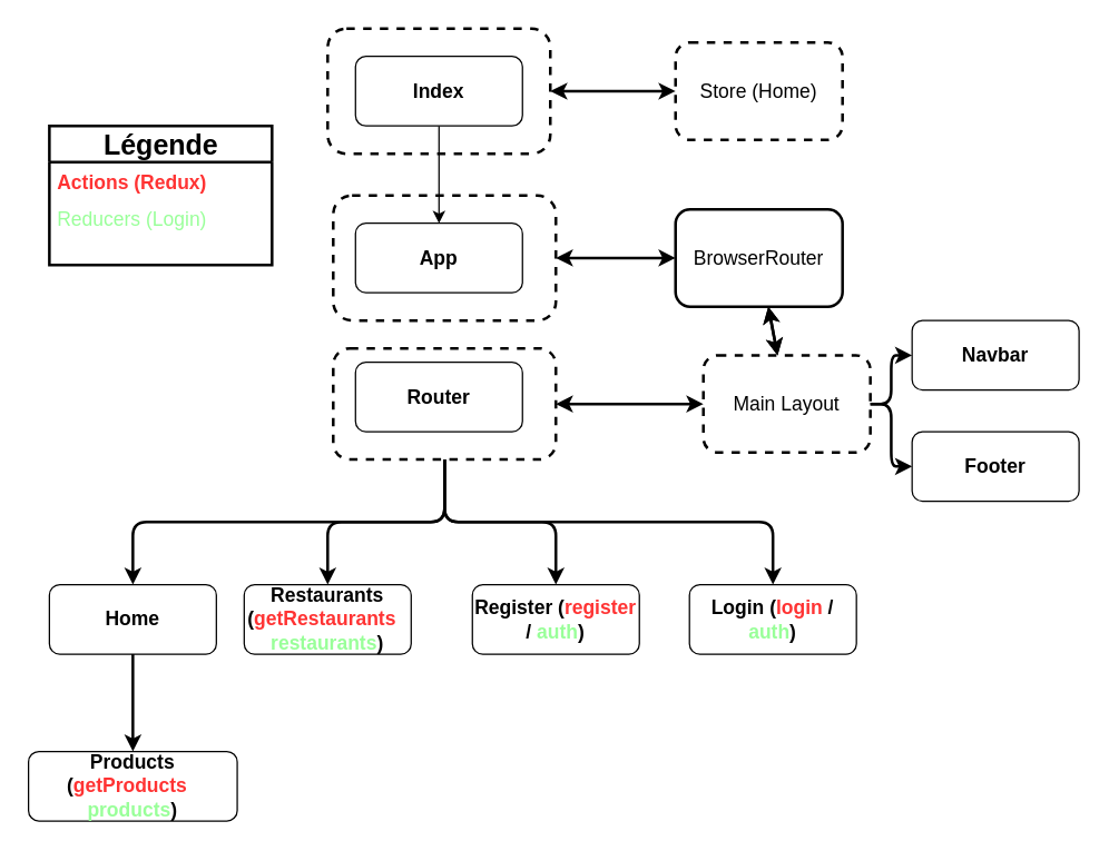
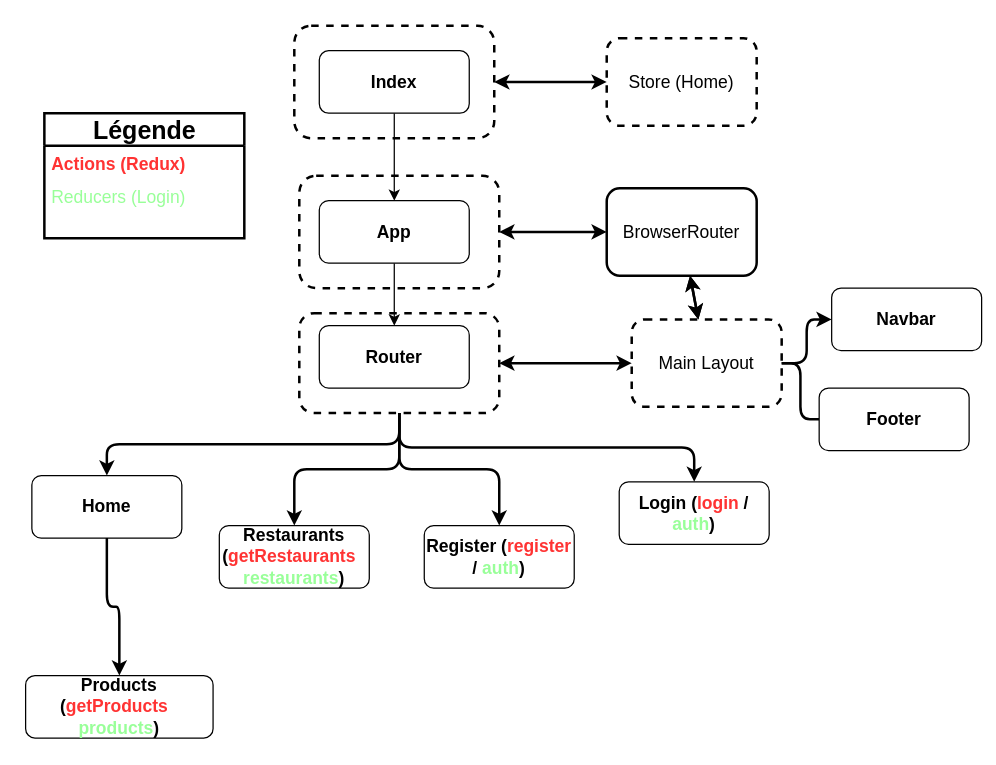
  <mxCell id="0" />
  <mxCell id="1" parent="0" />
  <mxCell id="2" style="edgeStyle=none;html=1;exitX=0.5;exitY=1;exitDx=0;exitDy=0;entryX=0.5;entryY=0;entryDx=0;entryDy=0;fontSize=14;" edge="1" parent="1" source="3" target="5"><mxGeometry relative="1" as="geometry" /></mxCell>
  <mxCell id="3" value="&lt;font style=&quot;font-size: 14px;&quot;&gt;&lt;b&gt;Index&lt;/b&gt;&lt;/font&gt;" style="rounded=1;whiteSpace=wrap;html=1;" vertex="1" parent="1"><mxGeometry x="255" y="40" width="120" height="50" as="geometry" /></mxCell>
+ <mxCell id="4" style="edgeStyle=none;html=1;exitX=0.5;exitY=1;exitDx=0;exitDy=0;fontSize=14;" edge="1" parent="1" source="5" target="6"><mxGeometry relative="1" as="geometry" /></mxCell>
  <mxCell id="5" value="&lt;font style=&quot;font-size: 14px;&quot;&gt;&lt;b&gt;App&lt;/b&gt;&lt;/font&gt;" style="rounded=1;whiteSpace=wrap;html=1;" vertex="1" parent="1"><mxGeometry x="255" y="160" width="120" height="50" as="geometry" /></mxCell>
  <mxCell id="6" value="&lt;font style=&quot;font-size: 14px;&quot;&gt;&lt;b&gt;Router&lt;/b&gt;&lt;/font&gt;" style="rounded=1;whiteSpace=wrap;html=1;" vertex="1" parent="1"><mxGeometry x="255" y="260" width="120" height="50" as="geometry" /></mxCell>
  <mxCell id="7" style="edgeStyle=none;html=1;exitX=1;exitY=0.5;exitDx=0;exitDy=0;fontSize=14;fontColor=#99FF99;strokeWidth=2;startArrow=classic;startFill=1;" edge="1" parent="1" source="8" target="9"><mxGeometry relative="1" as="geometry" /></mxCell>
  <mxCell id="8" value="" style="rounded=1;whiteSpace=wrap;html=1;fontSize=14;fillColor=none;dashed=1;strokeWidth=2;" vertex="1" parent="1"><mxGeometry x="235" y="20" width="160" height="90" as="geometry" /></mxCell>
  <mxCell id="9" value="Store (Home)" style="rounded=1;whiteSpace=wrap;html=1;fontSize=14;fillColor=none;dashed=1;strokeWidth=2;" vertex="1" parent="1"><mxGeometry x="485" y="30" width="120" height="70" as="geometry" /></mxCell>
  <mxCell id="10" value="" style="edgeStyle=none;html=1;strokeWidth=2;fontSize=14;fontColor=#99FF99;startArrow=classic;startFill=1;" edge="1" parent="1" source="11" target="29"><mxGeometry relative="1" as="geometry" /></mxCell>
  <mxCell id="11" value="BrowserRouter" style="rounded=1;whiteSpace=wrap;html=1;fontSize=14;fillColor=none;dashed=0;strokeWidth=2;" vertex="1" parent="1"><mxGeometry x="485" y="150" width="120" height="70" as="geometry" /></mxCell>
  <mxCell id="12" style="edgeStyle=none;html=1;exitX=1;exitY=0.5;exitDx=0;exitDy=0;entryX=0;entryY=0.5;entryDx=0;entryDy=0;strokeWidth=2;fontSize=14;fontColor=#99FF99;startArrow=classic;startFill=1;" edge="1" parent="1" source="13" target="11"><mxGeometry relative="1" as="geometry" /></mxCell>
  <mxCell id="13" value="" style="rounded=1;whiteSpace=wrap;html=1;fontSize=14;fillColor=none;dashed=1;strokeWidth=2;" vertex="1" parent="1"><mxGeometry x="239" y="140" width="160" height="90" as="geometry" /></mxCell>
  <mxCell id="14" value="&lt;font style=&quot;font-size: 14px;&quot;&gt;&lt;b&gt;Products (&lt;font color=&quot;#ff3333&quot;&gt;getProducts&lt;/font&gt;&lt;font color=&quot;#ffffff&quot;&gt;&amp;nbsp;/ &lt;/font&gt;&lt;font color=&quot;#99ff99&quot;&gt;products&lt;/font&gt;)&lt;/b&gt;&lt;/font&gt;" style="rounded=1;whiteSpace=wrap;html=1;" vertex="1" parent="1"><mxGeometry x="20" y="540" width="150" height="50" as="geometry" /></mxCell>
  <mxCell id="15" value="&lt;font style=&quot;font-size: 14px;&quot;&gt;&lt;b&gt;Restaurants (&lt;font color=&quot;#ff3333&quot;&gt;getRestaurants&lt;/font&gt;&lt;font color=&quot;#ffffff&quot;&gt;&amp;nbsp;/ &lt;/font&gt;&lt;font color=&quot;#99ff99&quot;&gt;restaurants&lt;/font&gt;)&lt;br&gt;&lt;/b&gt;&lt;/font&gt;" style="rounded=1;whiteSpace=wrap;html=1;" vertex="1" parent="1"><mxGeometry x="175" y="420" width="120" height="50" as="geometry" /></mxCell>
  <mxCell id="16" style="edgeStyle=orthogonalEdgeStyle;html=1;exitX=0.5;exitY=1;exitDx=0;exitDy=0;strokeWidth=2;fontSize=14;fontColor=#99FF99;startArrow=none;startFill=0;" edge="1" parent="1" source="17" target="14"><mxGeometry relative="1" as="geometry" /></mxCell>
- <mxCell id="17" value="&lt;font style=&quot;font-size: 14px;&quot;&gt;&lt;b&gt;Home&lt;/b&gt;&lt;/font&gt;" style="rounded=1;whiteSpace=wrap;html=1;" vertex="1" parent="1"><mxGeometry x="35" y="420" width="120" height="50" as="geometry" /></mxCell>
+ <mxCell id="17" value="&lt;font style=&quot;font-size: 14px;&quot;&gt;&lt;b&gt;Home&lt;/b&gt;&lt;/font&gt;" style="rounded=1;whiteSpace=wrap;html=1;" vertex="1" parent="1"><mxGeometry x="25" y="380" width="120" height="50" as="geometry" /></mxCell>
  <mxCell id="18" value="&lt;font style=&quot;font-size: 14px;&quot;&gt;&lt;b&gt;Register (&lt;font color=&quot;#ff3333&quot;&gt;register&lt;/font&gt; / &lt;font color=&quot;#99ff99&quot;&gt;auth&lt;/font&gt;)&lt;/b&gt;&lt;/font&gt;" style="rounded=1;whiteSpace=wrap;html=1;" vertex="1" parent="1"><mxGeometry x="339" y="420" width="120" height="50" as="geometry" /></mxCell>
- <mxCell id="19" value="&lt;font style=&quot;font-size: 14px;&quot;&gt;&lt;b&gt;Login (&lt;font color=&quot;#ff3333&quot;&gt;login&lt;/font&gt; / &lt;font color=&quot;#99ff99&quot;&gt;auth&lt;/font&gt;)&lt;/b&gt;&lt;/font&gt;" style="rounded=1;whiteSpace=wrap;html=1;" vertex="1" parent="1"><mxGeometry x="495" y="420" width="120" height="50" as="geometry" /></mxCell>
+ <mxCell id="19" value="&lt;font style=&quot;font-size: 14px;&quot;&gt;&lt;b&gt;Login (&lt;font color=&quot;#ff3333&quot;&gt;login&lt;/font&gt; / &lt;font color=&quot;#99ff99&quot;&gt;auth&lt;/font&gt;)&lt;/b&gt;&lt;/font&gt;" style="rounded=1;whiteSpace=wrap;html=1;" vertex="1" parent="1"><mxGeometry x="495" y="385" width="120" height="50" as="geometry" /></mxCell>
  <mxCell id="20" style="edgeStyle=none;html=1;exitX=1;exitY=0.5;exitDx=0;exitDy=0;strokeWidth=2;fontSize=14;fontColor=#99FF99;startArrow=classic;startFill=1;" edge="1" parent="1" source="25" target="29"><mxGeometry relative="1" as="geometry" /></mxCell>
  <mxCell id="21" style="edgeStyle=orthogonalEdgeStyle;html=1;exitX=0.5;exitY=1;exitDx=0;exitDy=0;entryX=0.5;entryY=0;entryDx=0;entryDy=0;strokeWidth=2;fontSize=14;fontColor=#99FF99;startArrow=none;startFill=0;" edge="1" parent="1" source="25" target="18"><mxGeometry relative="1" as="geometry" /></mxCell>
  <mxCell id="22" style="edgeStyle=orthogonalEdgeStyle;html=1;exitX=0.5;exitY=1;exitDx=0;exitDy=0;strokeWidth=2;fontSize=14;fontColor=#99FF99;startArrow=none;startFill=0;" edge="1" parent="1" source="25" target="15"><mxGeometry relative="1" as="geometry" /></mxCell>
  <mxCell id="23" style="edgeStyle=orthogonalEdgeStyle;html=1;exitX=0.5;exitY=1;exitDx=0;exitDy=0;entryX=0.5;entryY=0;entryDx=0;entryDy=0;strokeWidth=2;fontSize=14;fontColor=#99FF99;startArrow=none;startFill=0;" edge="1" parent="1" source="25" target="17"><mxGeometry relative="1" as="geometry" /></mxCell>
  <mxCell id="24" style="edgeStyle=orthogonalEdgeStyle;html=1;exitX=0.5;exitY=1;exitDx=0;exitDy=0;entryX=0.5;entryY=0;entryDx=0;entryDy=0;strokeWidth=2;fontSize=14;fontColor=#99FF99;startArrow=none;startFill=0;" edge="1" parent="1" source="25" target="19"><mxGeometry relative="1" as="geometry" /></mxCell>
  <mxCell id="25" value="" style="rounded=1;whiteSpace=wrap;html=1;fontSize=14;fillColor=none;dashed=1;strokeWidth=2;" vertex="1" parent="1"><mxGeometry x="239" y="250" width="160" height="80" as="geometry" /></mxCell>
  <mxCell id="26" value="" style="edgeStyle=none;html=1;strokeWidth=2;fontSize=14;fontColor=#99FF99;startArrow=classic;startFill=1;" edge="1" parent="1" source="29" target="11"><mxGeometry relative="1" as="geometry" /></mxCell>
  <mxCell id="27" style="edgeStyle=orthogonalEdgeStyle;html=1;exitX=1;exitY=0.5;exitDx=0;exitDy=0;strokeWidth=2;fontSize=14;fontColor=#99FF99;startArrow=none;startFill=0;" edge="1" parent="1" source="29" target="31"><mxGeometry relative="1" as="geometry" /></mxCell>
- <mxCell id="28" style="edgeStyle=orthogonalEdgeStyle;html=1;exitX=1;exitY=0.5;exitDx=0;exitDy=0;entryX=0;entryY=0.5;entryDx=0;entryDy=0;strokeWidth=2;fontSize=14;fontColor=#99FF99;startArrow=none;startFill=0;" edge="1" parent="1" source="29" target="30"><mxGeometry relative="1" as="geometry" /></mxCell>
+ <mxCell id="28" style="edgeStyle=orthogonalEdgeStyle;html=1;exitX=1;exitY=0.5;exitDx=0;exitDy=0;entryX=0;entryY=0.5;entryDx=0;entryDy=0;strokeWidth=2;fontSize=14;fontColor=#99FF99;startArrow=none;startFill=0;endArrow=none;" edge="1" parent="1" source="29" target="30"><mxGeometry relative="1" as="geometry" /></mxCell>
  <mxCell id="29" value="Main Layout" style="rounded=1;whiteSpace=wrap;html=1;fontSize=14;fillColor=none;dashed=1;strokeWidth=2;" vertex="1" parent="1"><mxGeometry x="505" y="255" width="120" height="70" as="geometry" /></mxCell>
  <mxCell id="30" value="&lt;font style=&quot;font-size: 14px;&quot;&gt;&lt;b&gt;Footer&lt;/b&gt;&lt;/font&gt;" style="rounded=1;whiteSpace=wrap;html=1;" vertex="1" parent="1"><mxGeometry x="655" y="310" width="120" height="50" as="geometry" /></mxCell>
- <mxCell id="31" value="&lt;font style=&quot;font-size: 14px;&quot;&gt;&lt;b&gt;Navbar&lt;/b&gt;&lt;/font&gt;" style="rounded=1;whiteSpace=wrap;html=1;" vertex="1" parent="1"><mxGeometry x="655" y="230" width="120" height="50" as="geometry" /></mxCell>
+ <mxCell id="31" value="&lt;font style=&quot;font-size: 14px;&quot;&gt;&lt;b&gt;Navbar&lt;/b&gt;&lt;/font&gt;" style="rounded=1;whiteSpace=wrap;html=1;" vertex="1" parent="1"><mxGeometry x="665" y="230" width="120" height="50" as="geometry" /></mxCell>
  <mxCell id="32" value="&lt;b&gt;&lt;font style=&quot;font-size: 20px;&quot;&gt;Légende&lt;/font&gt;&lt;/b&gt;" style="swimlane;fontStyle=0;childLayout=stackLayout;horizontal=1;startSize=26;fillColor=none;horizontalStack=0;resizeParent=1;resizeParentMax=0;resizeLast=0;collapsible=1;marginBottom=0;html=1;strokeWidth=2;fontSize=14;" vertex="1" parent="1"><mxGeometry x="35" y="90" width="160" height="100" as="geometry" /></mxCell>
  <mxCell id="33" value="&lt;b&gt;&lt;font color=&quot;#ff3333&quot;&gt;Actions (Redux)&lt;/font&gt;&lt;/b&gt;" style="text;strokeColor=none;fillColor=none;align=left;verticalAlign=top;spacingLeft=4;spacingRight=4;overflow=hidden;rotatable=0;points=[[0,0.5],[1,0.5]];portConstraint=eastwest;whiteSpace=wrap;html=1;strokeWidth=2;fontSize=14;" vertex="1" parent="32"><mxGeometry y="26" width="160" height="26" as="geometry" /></mxCell>
  <mxCell id="34" value="&lt;font color=&quot;#99ff99&quot;&gt;Reducers (Login)&lt;/font&gt;" style="text;strokeColor=none;fillColor=none;align=left;verticalAlign=top;spacingLeft=4;spacingRight=4;overflow=hidden;rotatable=0;points=[[0,0.5],[1,0.5]];portConstraint=eastwest;whiteSpace=wrap;html=1;strokeWidth=2;fontSize=14;" vertex="1" parent="32"><mxGeometry y="52" width="160" height="48" as="geometry" /></mxCell>
